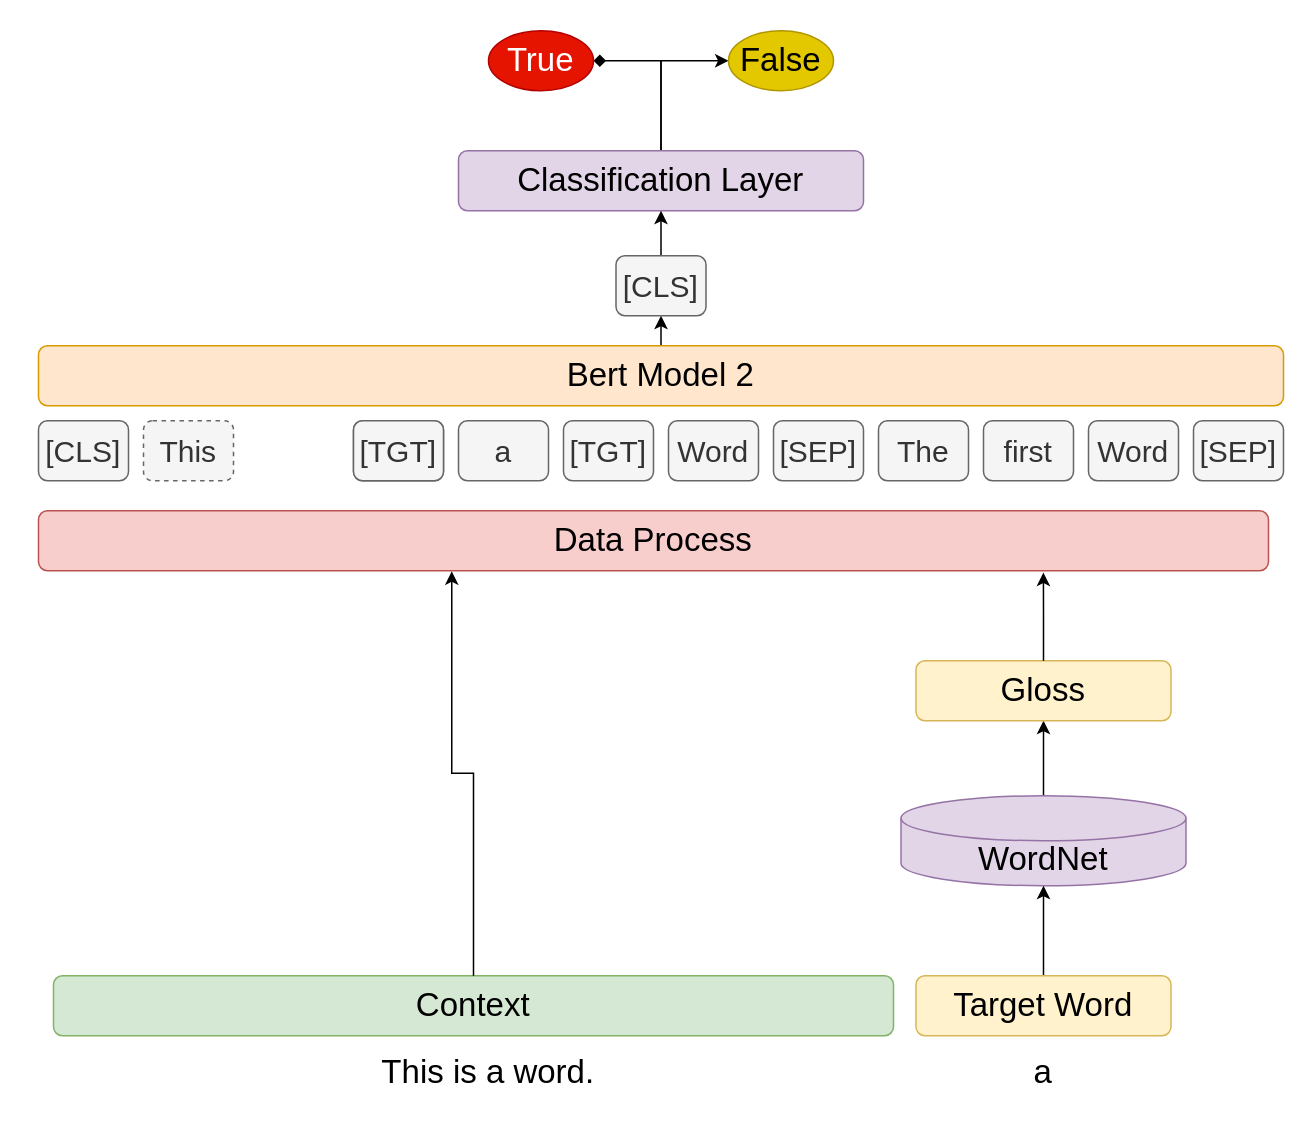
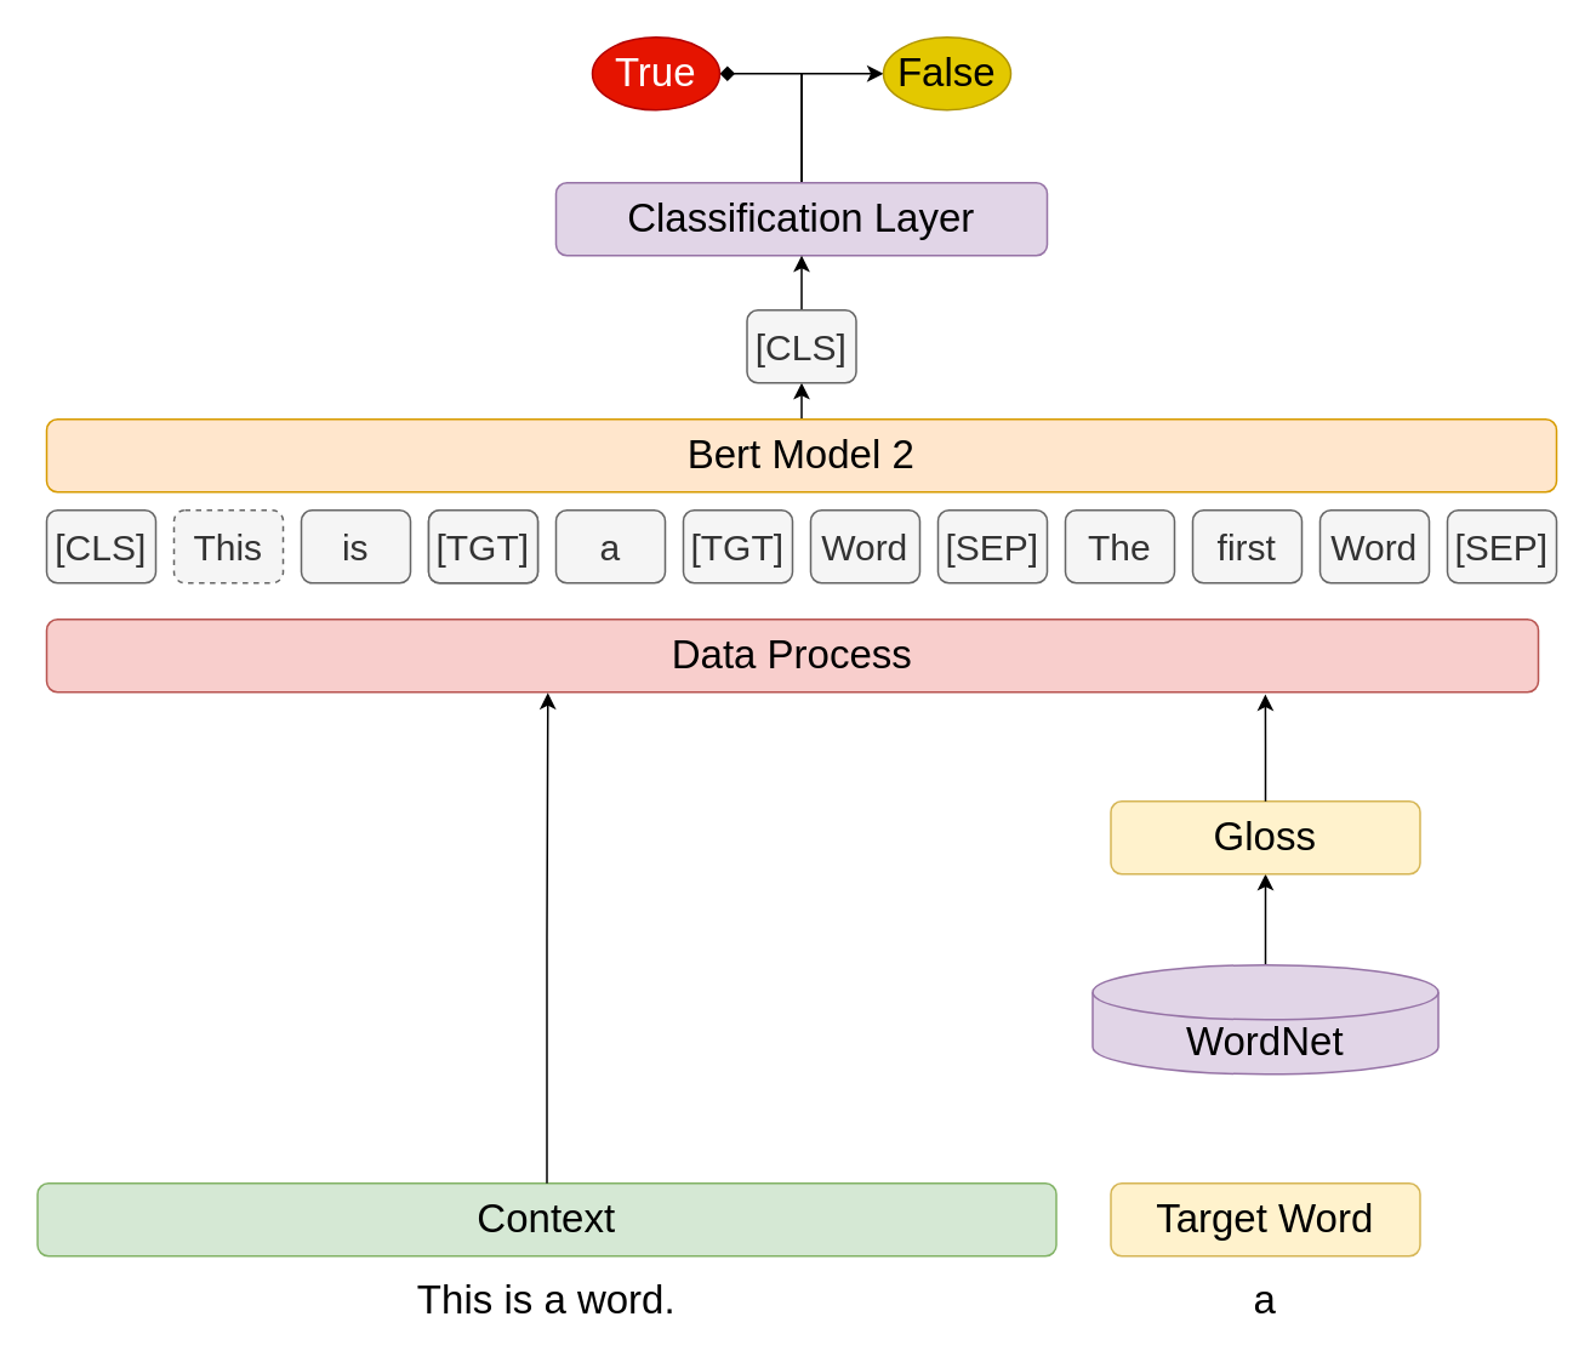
  <mxCell id="0" />
  <mxCell id="1" parent="0" />
- <mxCell id="2" value="&lt;font style=&quot;font-size: 22px;&quot;&gt;Context&lt;/font&gt;" style="rounded=1;whiteSpace=wrap;html=1;fillColor=#d5e8d4;strokeColor=#82b366;" vertex="1" parent="1"><mxGeometry x="35" y="650" width="560" height="40" as="geometry" /></mxCell>
+ <mxCell id="2" value="&lt;font style=&quot;font-size: 22px;&quot;&gt;Context&lt;/font&gt;" style="rounded=1;whiteSpace=wrap;html=1;fillColor=#d5e8d4;strokeColor=#82b366;" vertex="1" parent="1"><mxGeometry x="20" y="650" width="560" height="40" as="geometry" /></mxCell>
  <mxCell id="3" style="edgeStyle=orthogonalEdgeStyle;rounded=0;orthogonalLoop=1;jettySize=auto;html=1;exitX=0.5;exitY=0;exitDx=0;exitDy=0;entryX=0.5;entryY=1;entryDx=0;entryDy=0;" edge="1" parent="1" source="4" target="32"><mxGeometry relative="1" as="geometry" /></mxCell>
  <mxCell id="4" value="&lt;font style=&quot;font-size: 22px;&quot;&gt;Bert Model 2&lt;/font&gt;" style="rounded=1;whiteSpace=wrap;html=1;fillColor=#ffe6cc;strokeColor=#d79b00;" vertex="1" parent="1"><mxGeometry x="25" y="230" width="830" height="40" as="geometry" /></mxCell>
  <mxCell id="5" value="" style="edgeStyle=orthogonalEdgeStyle;rounded=0;orthogonalLoop=1;jettySize=auto;html=1;" edge="1" parent="1" source="6" target="9"><mxGeometry relative="1" as="geometry" /></mxCell>
  <mxCell id="6" value="&lt;font style=&quot;font-size: 22px;&quot;&gt;WordNet&lt;/font&gt;" style="shape=cylinder3;whiteSpace=wrap;html=1;boundedLbl=1;backgroundOutline=1;size=15;fillColor=#e1d5e7;strokeColor=#9673a6;" vertex="1" parent="1"><mxGeometry x="600" y="530" width="190" height="60" as="geometry" /></mxCell>
- <mxCell id="7" value="" style="edgeStyle=orthogonalEdgeStyle;rounded=0;orthogonalLoop=1;jettySize=auto;html=1;" edge="1" parent="1" source="8" target="6"><mxGeometry relative="1" as="geometry" /></mxCell>
  <mxCell id="8" value="&lt;font style=&quot;font-size: 22px;&quot;&gt;Target Word&lt;/font&gt;" style="rounded=1;whiteSpace=wrap;html=1;fillColor=#fff2cc;strokeColor=#d6b656;" vertex="1" parent="1"><mxGeometry x="610" y="650" width="170" height="40" as="geometry" /></mxCell>
  <mxCell id="9" value="&lt;font style=&quot;font-size: 22px;&quot;&gt;Gloss&lt;/font&gt;" style="rounded=1;whiteSpace=wrap;html=1;fillColor=#fff2cc;strokeColor=#d6b656;" vertex="1" parent="1"><mxGeometry x="610" y="440" width="170" height="40" as="geometry" /></mxCell>
  <mxCell id="10" value="&lt;font style=&quot;font-size: 20px;&quot;&gt;[CLS]&lt;/font&gt;" style="rounded=1;whiteSpace=wrap;html=1;fillColor=#f5f5f5;fontColor=#333333;strokeColor=#666666;" vertex="1" parent="1"><mxGeometry x="25" y="280" width="60" height="40" as="geometry" /></mxCell>
  <mxCell id="11" value="&lt;font style=&quot;font-size: 20px;&quot;&gt;This&lt;/font&gt;" style="rounded=1;whiteSpace=wrap;html=1;fillColor=#f5f5f5;fontColor=#333333;strokeColor=#666666;dashed=1;" vertex="1" parent="1"><mxGeometry x="95" y="280" width="60" height="40" as="geometry" /></mxCell>
+ <mxCell id="12" value="&lt;font style=&quot;font-size: 20px;&quot;&gt;is&lt;/font&gt;" style="rounded=1;whiteSpace=wrap;html=1;fillColor=#f5f5f5;fontColor=#333333;strokeColor=#666666;" vertex="1" parent="1"><mxGeometry x="165" y="280" width="60" height="40" as="geometry" /></mxCell>
  <mxCell id="13" value="&lt;font style=&quot;font-size: 20px;&quot;&gt;[TGT]&lt;/font&gt;" style="rounded=1;whiteSpace=wrap;html=1;fillColor=#f5f5f5;fontColor=#333333;strokeColor=#666666;" vertex="1" parent="1"><mxGeometry x="235" y="280" width="60" height="40" as="geometry" /></mxCell>
  <mxCell id="14" value="&lt;font style=&quot;font-size: 20px;&quot;&gt;a&lt;/font&gt;" style="rounded=1;whiteSpace=wrap;html=1;fillColor=#f5f5f5;fontColor=#333333;strokeColor=#666666;" vertex="1" parent="1"><mxGeometry x="305" y="280" width="60" height="40" as="geometry" /></mxCell>
  <mxCell id="15" value="&lt;font style=&quot;font-size: 20px;&quot;&gt;[TGT]&lt;/font&gt;" style="rounded=1;whiteSpace=wrap;html=1;fillColor=#f5f5f5;fontColor=#333333;strokeColor=#666666;" vertex="1" parent="1"><mxGeometry x="235" y="280" width="60" height="40" as="geometry" /></mxCell>
  <mxCell id="16" value="&lt;font style=&quot;font-size: 20px;&quot;&gt;[TGT]&lt;/font&gt;" style="rounded=1;whiteSpace=wrap;html=1;fillColor=#f5f5f5;fontColor=#333333;strokeColor=#666666;" vertex="1" parent="1"><mxGeometry x="375" y="280" width="60" height="40" as="geometry" /></mxCell>
  <mxCell id="17" value="&lt;font style=&quot;font-size: 20px;&quot;&gt;Word&lt;/font&gt;" style="rounded=1;whiteSpace=wrap;html=1;fillColor=#f5f5f5;fontColor=#333333;strokeColor=#666666;" vertex="1" parent="1"><mxGeometry x="445" y="280" width="60" height="40" as="geometry" /></mxCell>
  <mxCell id="18" value="&lt;span style=&quot;font-size: 20px;&quot;&gt;[SEP]&lt;/span&gt;" style="rounded=1;whiteSpace=wrap;html=1;fillColor=#f5f5f5;fontColor=#333333;strokeColor=#666666;" vertex="1" parent="1"><mxGeometry x="515" y="280" width="60" height="40" as="geometry" /></mxCell>
  <mxCell id="19" value="&lt;font style=&quot;font-size: 20px;&quot;&gt;The&lt;/font&gt;" style="rounded=1;whiteSpace=wrap;html=1;fillColor=#f5f5f5;fontColor=#333333;strokeColor=#666666;" vertex="1" parent="1"><mxGeometry x="585" y="280" width="60" height="40" as="geometry" /></mxCell>
  <mxCell id="20" value="&lt;font style=&quot;font-size: 20px;&quot;&gt;first&lt;/font&gt;" style="rounded=1;whiteSpace=wrap;html=1;fillColor=#f5f5f5;fontColor=#333333;strokeColor=#666666;" vertex="1" parent="1"><mxGeometry x="655" y="280" width="60" height="40" as="geometry" /></mxCell>
  <mxCell id="21" value="&lt;font style=&quot;font-size: 20px;&quot;&gt;Word&lt;/font&gt;" style="rounded=1;whiteSpace=wrap;html=1;fillColor=#f5f5f5;fontColor=#333333;strokeColor=#666666;" vertex="1" parent="1"><mxGeometry x="725" y="280" width="60" height="40" as="geometry" /></mxCell>
  <mxCell id="22" value="&lt;span style=&quot;font-size: 20px;&quot;&gt;[SEP]&lt;/span&gt;" style="rounded=1;whiteSpace=wrap;html=1;fillColor=#f5f5f5;fontColor=#333333;strokeColor=#666666;" vertex="1" parent="1"><mxGeometry x="795" y="280" width="60" height="40" as="geometry" /></mxCell>
  <mxCell id="23" value="&lt;font style=&quot;font-size: 22px;&quot;&gt;Data Process&lt;/font&gt;" style="rounded=1;whiteSpace=wrap;html=1;fillColor=#f8cecc;strokeColor=#b85450;" vertex="1" parent="1"><mxGeometry x="25" y="340" width="820" height="40" as="geometry" /></mxCell>
  <mxCell id="24" style="edgeStyle=orthogonalEdgeStyle;rounded=0;orthogonalLoop=1;jettySize=auto;html=1;exitX=0.5;exitY=0;exitDx=0;exitDy=0;entryX=0.336;entryY=1.01;entryDx=0;entryDy=0;entryPerimeter=0;" edge="1" parent="1" source="2" target="23"><mxGeometry relative="1" as="geometry" /></mxCell>
  <mxCell id="25" style="edgeStyle=orthogonalEdgeStyle;rounded=0;orthogonalLoop=1;jettySize=auto;html=1;exitX=0.5;exitY=0;exitDx=0;exitDy=0;entryX=0.817;entryY=1.03;entryDx=0;entryDy=0;entryPerimeter=0;" edge="1" parent="1" source="9" target="23"><mxGeometry relative="1" as="geometry" /></mxCell>
- <mxCell id="26" value="&lt;font style=&quot;font-size: 22px;&quot;&gt;This is a word.&lt;/font&gt;" style="text;html=1;strokeColor=none;fillColor=none;align=center;verticalAlign=middle;whiteSpace=wrap;rounded=0;" vertex="1" parent="1"><mxGeometry x="207" y="700" width="236" height="30" as="geometry" /></mxCell>
+ <mxCell id="26" value="&lt;font style=&quot;font-size: 22px;&quot;&gt;This is a word.&lt;/font&gt;" style="text;html=1;strokeColor=none;fillColor=none;align=center;verticalAlign=middle;whiteSpace=wrap;rounded=0;" vertex="1" parent="1"><mxGeometry x="182" y="700" width="236" height="30" as="geometry" /></mxCell>
  <mxCell id="27" value="&lt;font style=&quot;font-size: 22px;&quot;&gt;a&lt;/font&gt;" style="text;html=1;strokeColor=none;fillColor=none;align=center;verticalAlign=middle;whiteSpace=wrap;rounded=0;" vertex="1" parent="1"><mxGeometry x="577" y="700" width="236" height="30" as="geometry" /></mxCell>
  <mxCell id="28" style="edgeStyle=orthogonalEdgeStyle;rounded=0;orthogonalLoop=1;jettySize=auto;html=1;exitX=0.5;exitY=0;exitDx=0;exitDy=0;entryX=1;entryY=0.5;entryDx=0;entryDy=0;endArrow=diamond;" edge="1" parent="1" source="30" target="33"><mxGeometry relative="1" as="geometry" /></mxCell>
  <mxCell id="29" style="edgeStyle=orthogonalEdgeStyle;rounded=0;orthogonalLoop=1;jettySize=auto;html=1;exitX=0.5;exitY=0;exitDx=0;exitDy=0;entryX=0;entryY=0.5;entryDx=0;entryDy=0;" edge="1" parent="1" source="30" target="34"><mxGeometry relative="1" as="geometry" /></mxCell>
  <mxCell id="30" value="&lt;font style=&quot;font-size: 22px;&quot;&gt;Classification Layer&lt;/font&gt;" style="rounded=1;whiteSpace=wrap;html=1;fillColor=#e1d5e7;strokeColor=#9673a6;" vertex="1" parent="1"><mxGeometry x="305" y="100" width="270" height="40" as="geometry" /></mxCell>
  <mxCell id="31" value="" style="edgeStyle=orthogonalEdgeStyle;rounded=0;orthogonalLoop=1;jettySize=auto;html=1;" edge="1" parent="1" source="32" target="30"><mxGeometry relative="1" as="geometry" /></mxCell>
  <mxCell id="32" value="&lt;font style=&quot;font-size: 20px;&quot;&gt;[CLS]&lt;/font&gt;" style="rounded=1;whiteSpace=wrap;html=1;fillColor=#f5f5f5;fontColor=#333333;strokeColor=#666666;" vertex="1" parent="1"><mxGeometry x="410" y="170" width="60" height="40" as="geometry" /></mxCell>
  <mxCell id="33" value="&lt;font style=&quot;font-size: 22px;&quot;&gt;True&lt;/font&gt;" style="ellipse;whiteSpace=wrap;html=1;fillColor=#e51400;fontColor=#ffffff;strokeColor=#B20000;" vertex="1" parent="1"><mxGeometry x="325" y="20" width="70" height="40" as="geometry" /></mxCell>
  <mxCell id="34" value="&lt;font style=&quot;font-size: 22px;&quot;&gt;False&lt;/font&gt;" style="ellipse;whiteSpace=wrap;html=1;fillColor=#e3c800;fontColor=#000000;strokeColor=#B09500;" vertex="1" parent="1"><mxGeometry x="485" y="20" width="70" height="40" as="geometry" /></mxCell>
